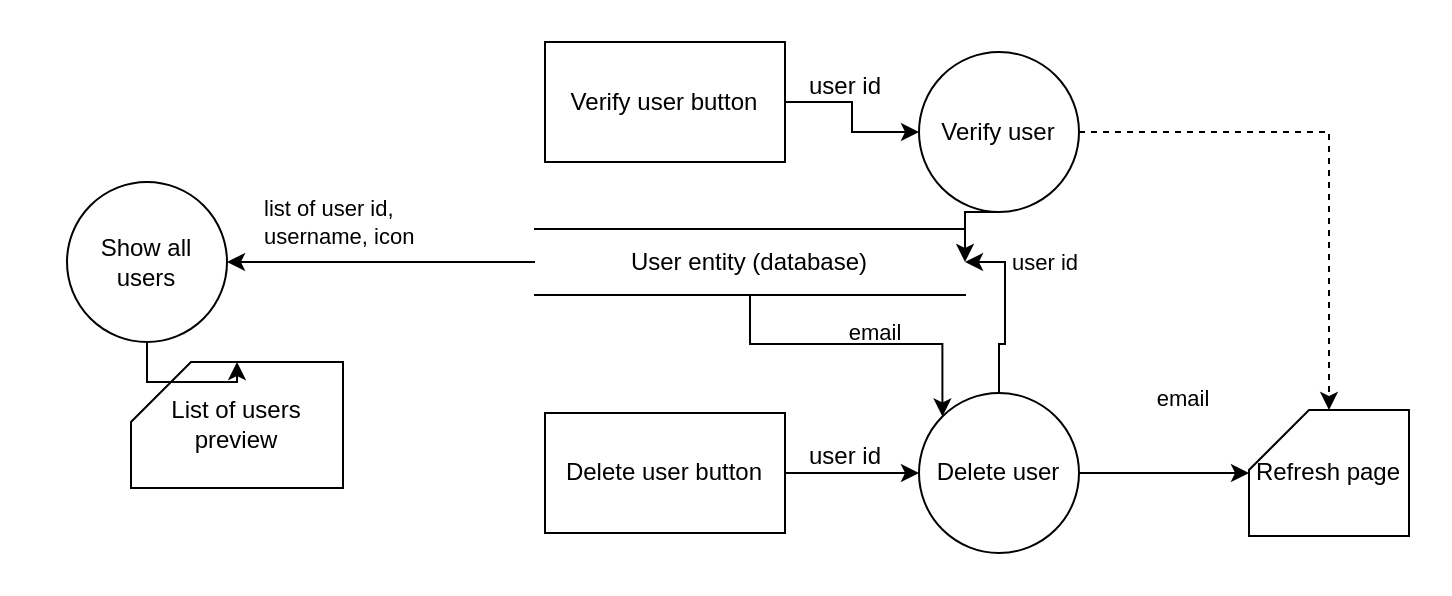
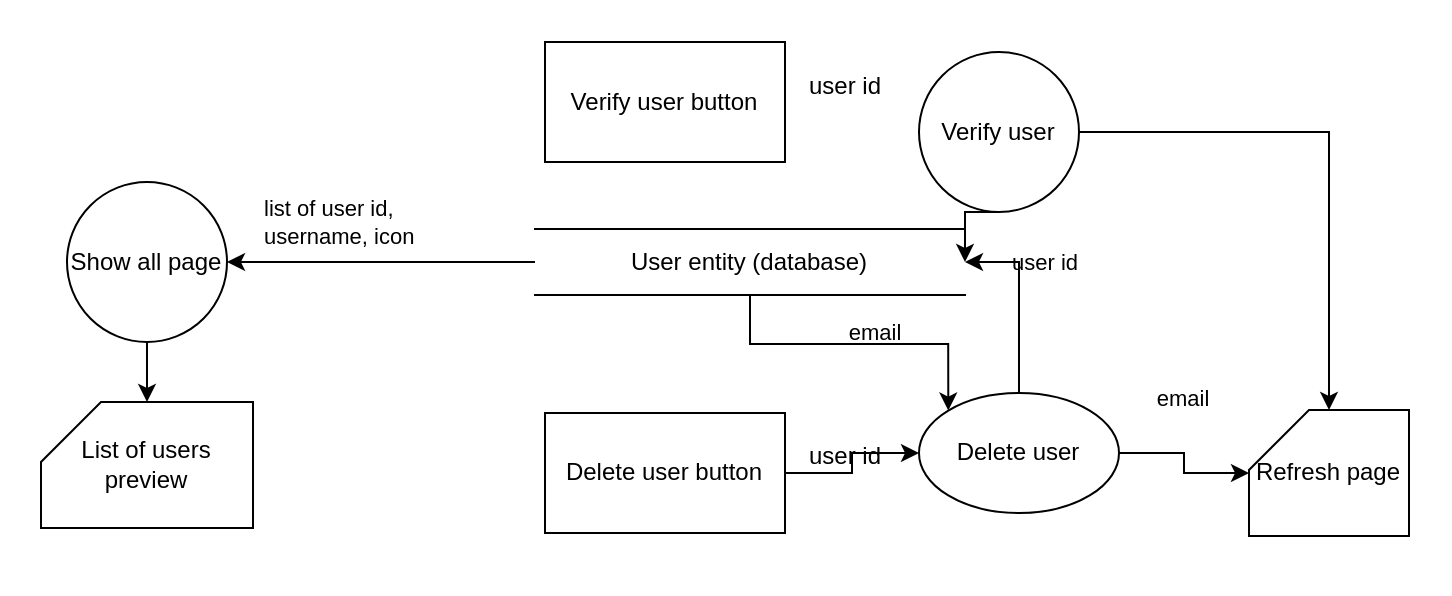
  <mxCell id="0" />
  <mxCell id="1" parent="0" />
  <mxCell id="2" style="edgeStyle=orthogonalEdgeStyle;rounded=0;orthogonalLoop=1;jettySize=auto;html=1;exitX=1;exitY=0.5;exitDx=0;exitDy=0;entryX=0;entryY=0.5;entryDx=0;entryDy=0;startArrow=none;" parent="1" source="11" target="6" edge="1"><mxGeometry relative="1" as="geometry" /></mxCell>
  <mxCell id="3" value="Refresh page" style="shape=card;whiteSpace=wrap;html=1;" parent="1" vertex="1"><mxGeometry x="624" y="204.5" width="80" height="63" as="geometry" /></mxCell>
  <mxCell id="4" style="edgeStyle=orthogonalEdgeStyle;rounded=0;orthogonalLoop=1;jettySize=auto;html=1;exitX=1;exitY=0.5;exitDx=0;exitDy=0;" parent="1" source="6" target="3" edge="1"><mxGeometry relative="1" as="geometry" /></mxCell>
  <mxCell id="5" style="edgeStyle=orthogonalEdgeStyle;rounded=0;orthogonalLoop=1;jettySize=auto;html=1;exitX=0.5;exitY=0;exitDx=0;exitDy=0;entryX=1;entryY=0.5;entryDx=0;entryDy=0;fontSize=11;" edge="1" parent="1" source="6" target="10"><mxGeometry relative="1" as="geometry" /></mxCell>
- <mxCell id="6" value="Delete user" style="ellipse;whiteSpace=wrap;html=1;aspect=fixed;" parent="1" vertex="1"><mxGeometry x="459" y="196" width="80" height="80" as="geometry" /></mxCell>
+ <mxCell id="6" value="Delete user" style="ellipse;whiteSpace=wrap;html=1;aspect=fixed;" parent="1" vertex="1"><mxGeometry x="459" y="196" width="100" height="60" as="geometry" /></mxCell>
  <mxCell id="7" value="user id" style="text;html=1;align=center;verticalAlign=middle;resizable=0;points=[];autosize=1;strokeColor=none;fillColor=none;" parent="1" vertex="1"><mxGeometry x="392" y="213" width="60" height="30" as="geometry" /></mxCell>
  <mxCell id="8" value="" style="edgeStyle=orthogonalEdgeStyle;rounded=0;orthogonalLoop=1;jettySize=auto;html=1;fontSize=11;" parent="1" source="10" target="16" edge="1"><mxGeometry relative="1" as="geometry" /></mxCell>
  <mxCell id="9" style="edgeStyle=orthogonalEdgeStyle;rounded=0;orthogonalLoop=1;jettySize=auto;html=1;exitX=0.5;exitY=1;exitDx=0;exitDy=0;entryX=0;entryY=0;entryDx=0;entryDy=0;fontSize=11;" edge="1" parent="1" source="10" target="6"><mxGeometry relative="1" as="geometry" /></mxCell>
  <mxCell id="10" value="User entity (database)" style="shape=partialRectangle;whiteSpace=wrap;html=1;left=0;right=0;fillColor=none;rounded=0;strokeColor=default;fontFamily=Helvetica;fontSize=12;fontColor=default;" parent="1" vertex="1"><mxGeometry x="267" y="114" width="215" height="33" as="geometry" /></mxCell>
  <mxCell id="11" value="Delete user button" style="rounded=0;whiteSpace=wrap;html=1;" parent="1" vertex="1"><mxGeometry x="272" y="206" width="120" height="60" as="geometry" /></mxCell>
  <mxCell id="12" style="edgeStyle=orthogonalEdgeStyle;rounded=0;orthogonalLoop=1;jettySize=auto;html=1;exitX=0.5;exitY=1;exitDx=0;exitDy=0;fontSize=11;" parent="1" source="10" target="10" edge="1"><mxGeometry relative="1" as="geometry" /></mxCell>
  <mxCell id="13" value="email" style="text;html=1;align=center;verticalAlign=middle;resizable=0;points=[];autosize=1;strokeColor=none;fillColor=none;fontSize=11;" parent="1" vertex="1"><mxGeometry x="415" y="153" width="44" height="25" as="geometry" /></mxCell>
- <mxCell id="14" value="List of users preview" style="shape=card;whiteSpace=wrap;html=1;" parent="1" vertex="1"><mxGeometry x="65" y="180.5" width="106" height="63" as="geometry" /></mxCell>
+ <mxCell id="14" value="List of users preview" style="shape=card;whiteSpace=wrap;html=1;" parent="1" vertex="1"><mxGeometry x="20" y="200.5" width="106" height="63" as="geometry" /></mxCell>
  <mxCell id="15" style="edgeStyle=orthogonalEdgeStyle;rounded=0;orthogonalLoop=1;jettySize=auto;html=1;exitX=0.5;exitY=1;exitDx=0;exitDy=0;entryX=0.5;entryY=0;entryDx=0;entryDy=0;entryPerimeter=0;fontSize=11;" edge="1" parent="1" source="16" target="14"><mxGeometry relative="1" as="geometry" /></mxCell>
- <mxCell id="16" value="Show all users" style="ellipse;whiteSpace=wrap;html=1;aspect=fixed;" parent="1" vertex="1"><mxGeometry x="33" y="90.5" width="80" height="80" as="geometry" /></mxCell>
+ <mxCell id="16" value="Show all page" style="ellipse;whiteSpace=wrap;html=1;aspect=fixed;" parent="1" vertex="1"><mxGeometry x="33" y="90.5" width="80" height="80" as="geometry" /></mxCell>
  <mxCell id="17" value="list of user id, &lt;br&gt;username, icon" style="text;html=1;align=left;verticalAlign=middle;resizable=0;points=[];autosize=1;strokeColor=none;fillColor=none;fontSize=11;" parent="1" vertex="1"><mxGeometry x="130" y="91.5" width="93" height="38" as="geometry" /></mxCell>
  <mxCell id="18" value="email" style="text;html=1;align=center;verticalAlign=middle;resizable=0;points=[];autosize=1;strokeColor=none;fillColor=none;fontSize=11;" vertex="1" parent="1"><mxGeometry x="569" y="186" width="44" height="25" as="geometry" /></mxCell>
- <mxCell id="19" style="edgeStyle=orthogonalEdgeStyle;rounded=0;orthogonalLoop=1;jettySize=auto;html=1;exitX=1;exitY=0.5;exitDx=0;exitDy=0;entryX=0;entryY=0.5;entryDx=0;entryDy=0;fontSize=11;" edge="1" parent="1" source="20" target="23"><mxGeometry relative="1" as="geometry" /></mxCell>
  <mxCell id="20" value="Verify user button" style="rounded=0;whiteSpace=wrap;html=1;" vertex="1" parent="1"><mxGeometry x="272" y="20.5" width="120" height="60" as="geometry" /></mxCell>
  <mxCell id="21" style="edgeStyle=orthogonalEdgeStyle;rounded=0;orthogonalLoop=1;jettySize=auto;html=1;exitX=0.5;exitY=1;exitDx=0;exitDy=0;entryX=1;entryY=0.5;entryDx=0;entryDy=0;fontSize=11;" edge="1" parent="1" source="23" target="10"><mxGeometry relative="1" as="geometry" /></mxCell>
- <mxCell id="22" style="edgeStyle=orthogonalEdgeStyle;rounded=0;orthogonalLoop=1;jettySize=auto;html=1;exitX=1;exitY=0.5;exitDx=0;exitDy=0;entryX=0.5;entryY=0;entryDx=0;entryDy=0;entryPerimeter=0;fontSize=11;dashed=1;" edge="1" parent="1" source="23" target="3"><mxGeometry relative="1" as="geometry" /></mxCell>
+ <mxCell id="22" style="edgeStyle=orthogonalEdgeStyle;rounded=0;orthogonalLoop=1;jettySize=auto;html=1;exitX=1;exitY=0.5;exitDx=0;exitDy=0;entryX=0.5;entryY=0;entryDx=0;entryDy=0;entryPerimeter=0;fontSize=11;" edge="1" parent="1" source="23" target="3"><mxGeometry relative="1" as="geometry" /></mxCell>
  <mxCell id="23" value="Verify user" style="ellipse;whiteSpace=wrap;html=1;aspect=fixed;" vertex="1" parent="1"><mxGeometry x="459" y="25.5" width="80" height="80" as="geometry" /></mxCell>
  <mxCell id="24" value="user id" style="text;html=1;align=center;verticalAlign=middle;resizable=0;points=[];autosize=1;strokeColor=none;fillColor=none;fontSize=11;" vertex="1" parent="1"><mxGeometry x="496" y="118" width="51" height="25" as="geometry" /></mxCell>
  <mxCell id="25" value="user id" style="text;html=1;align=center;verticalAlign=middle;resizable=0;points=[];autosize=1;strokeColor=none;fillColor=none;" vertex="1" parent="1"><mxGeometry x="392" y="28" width="60" height="30" as="geometry" /></mxCell>
